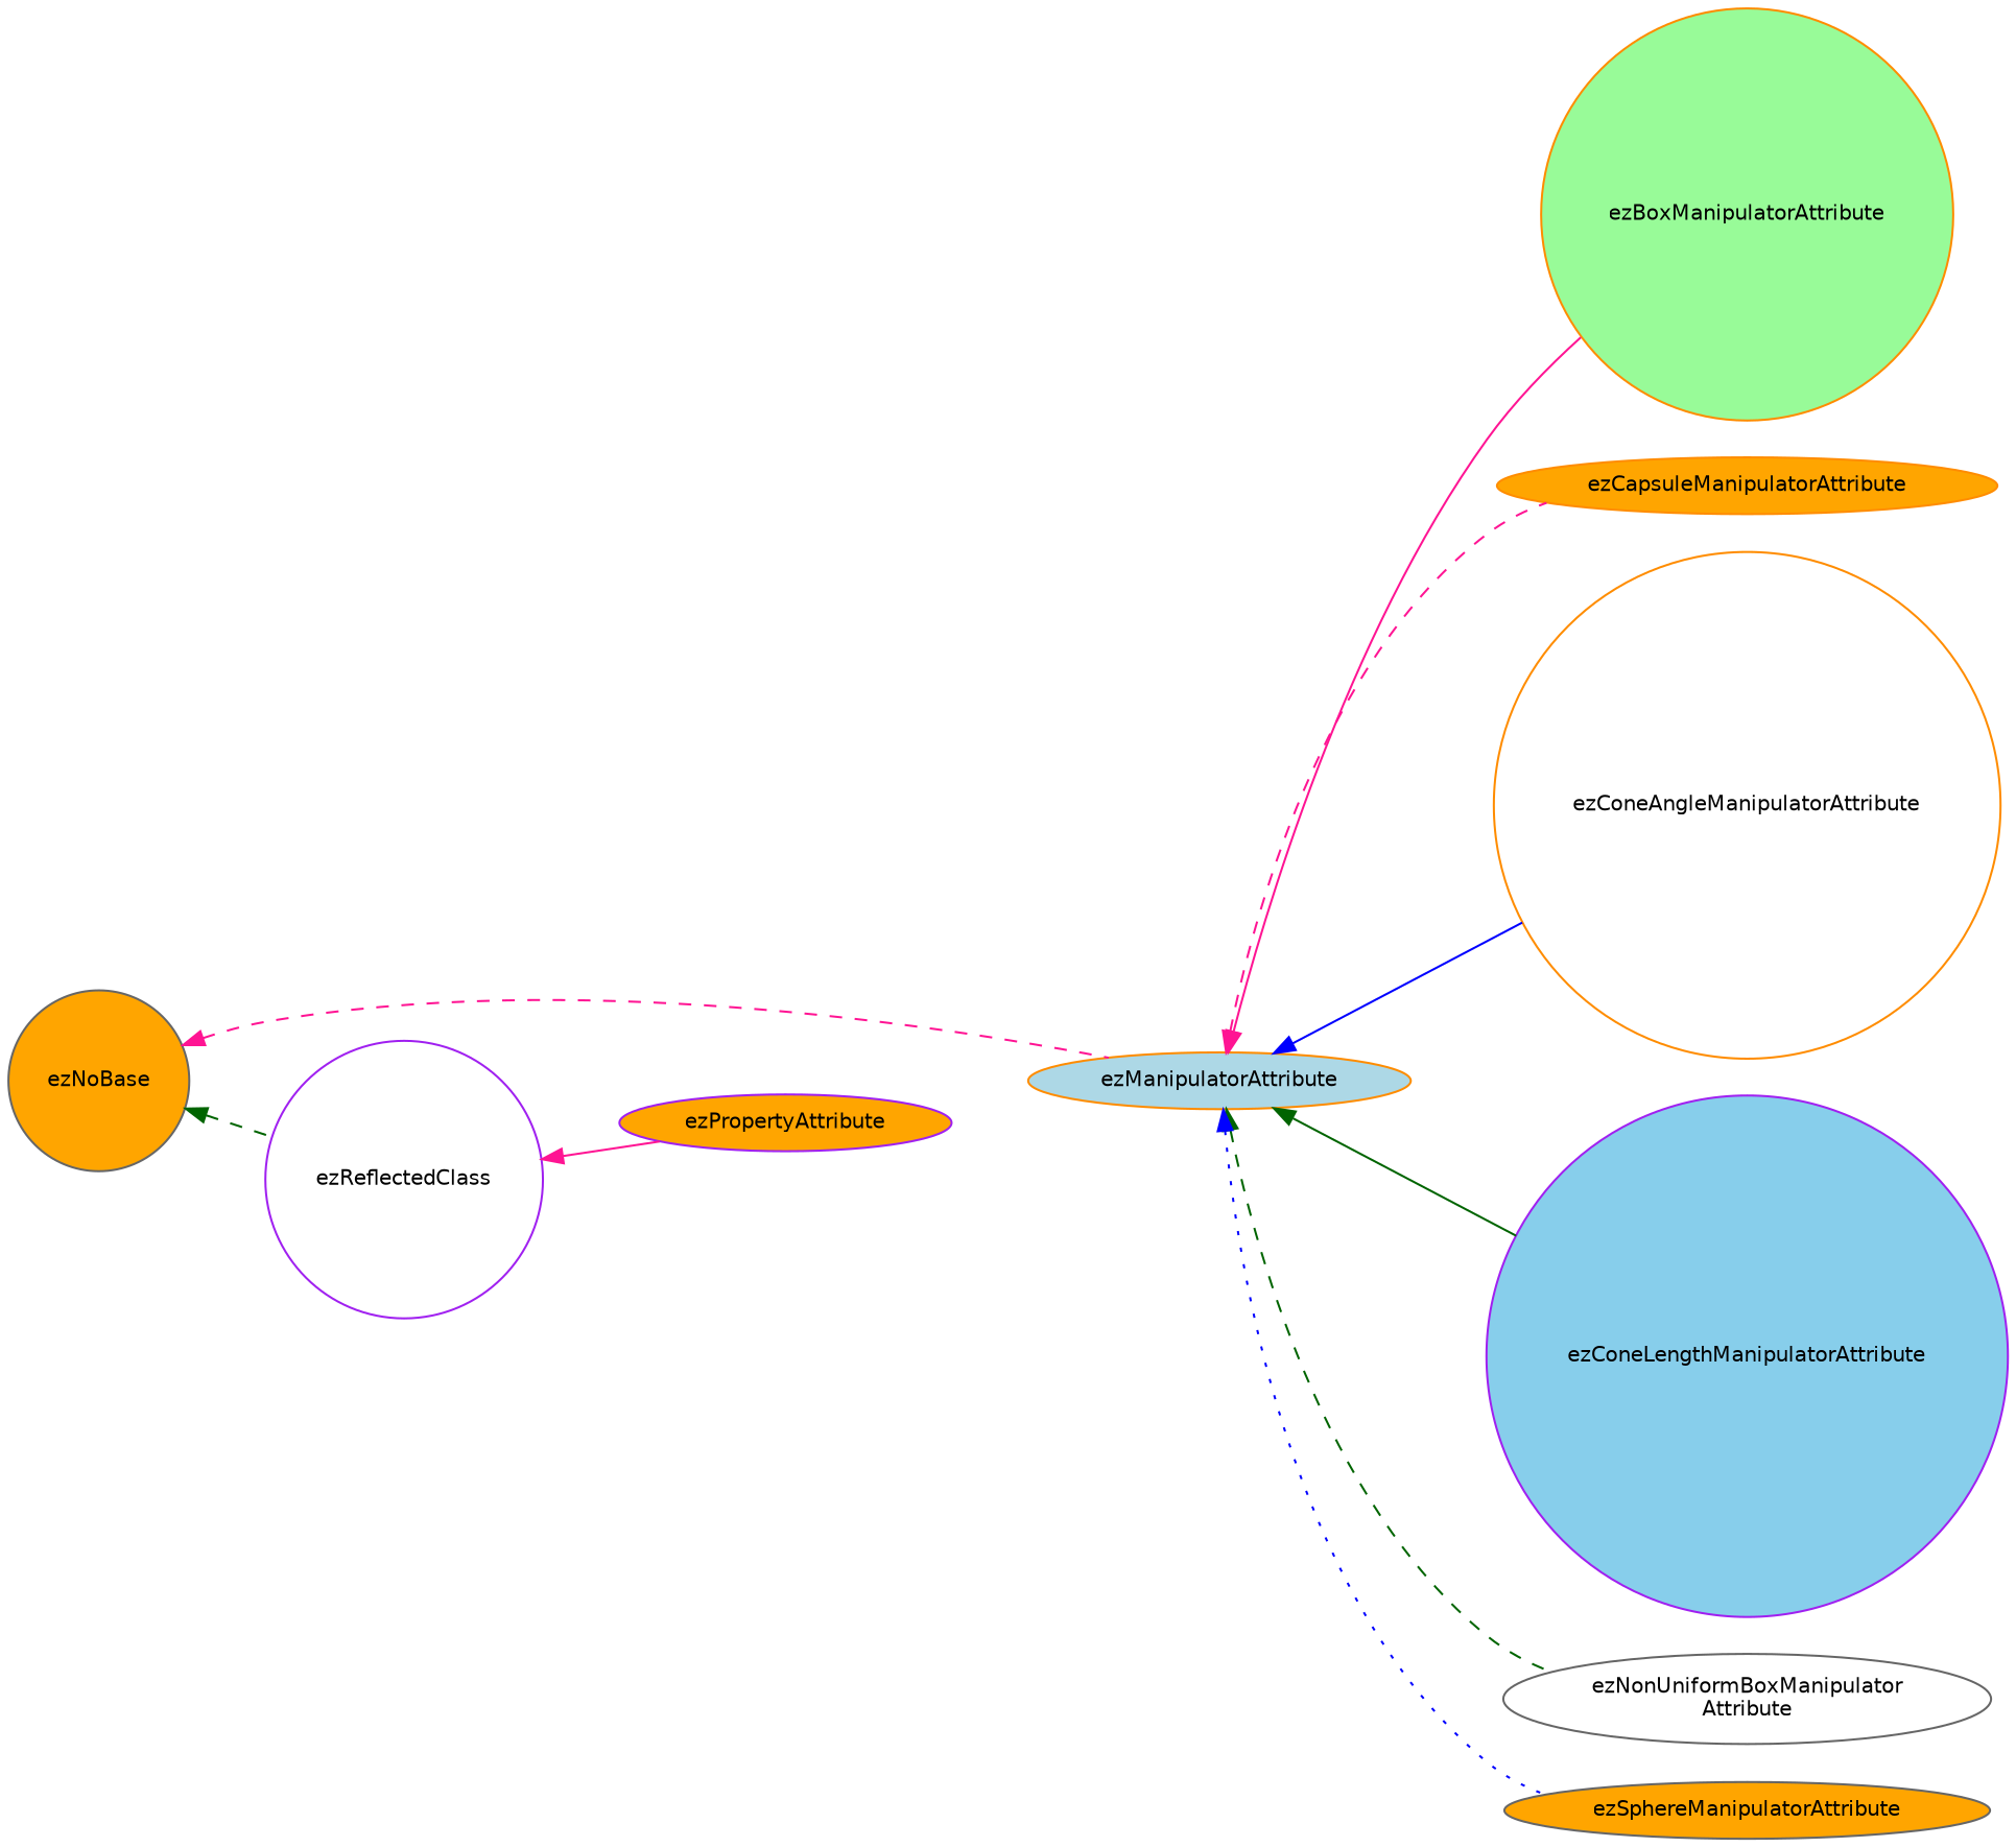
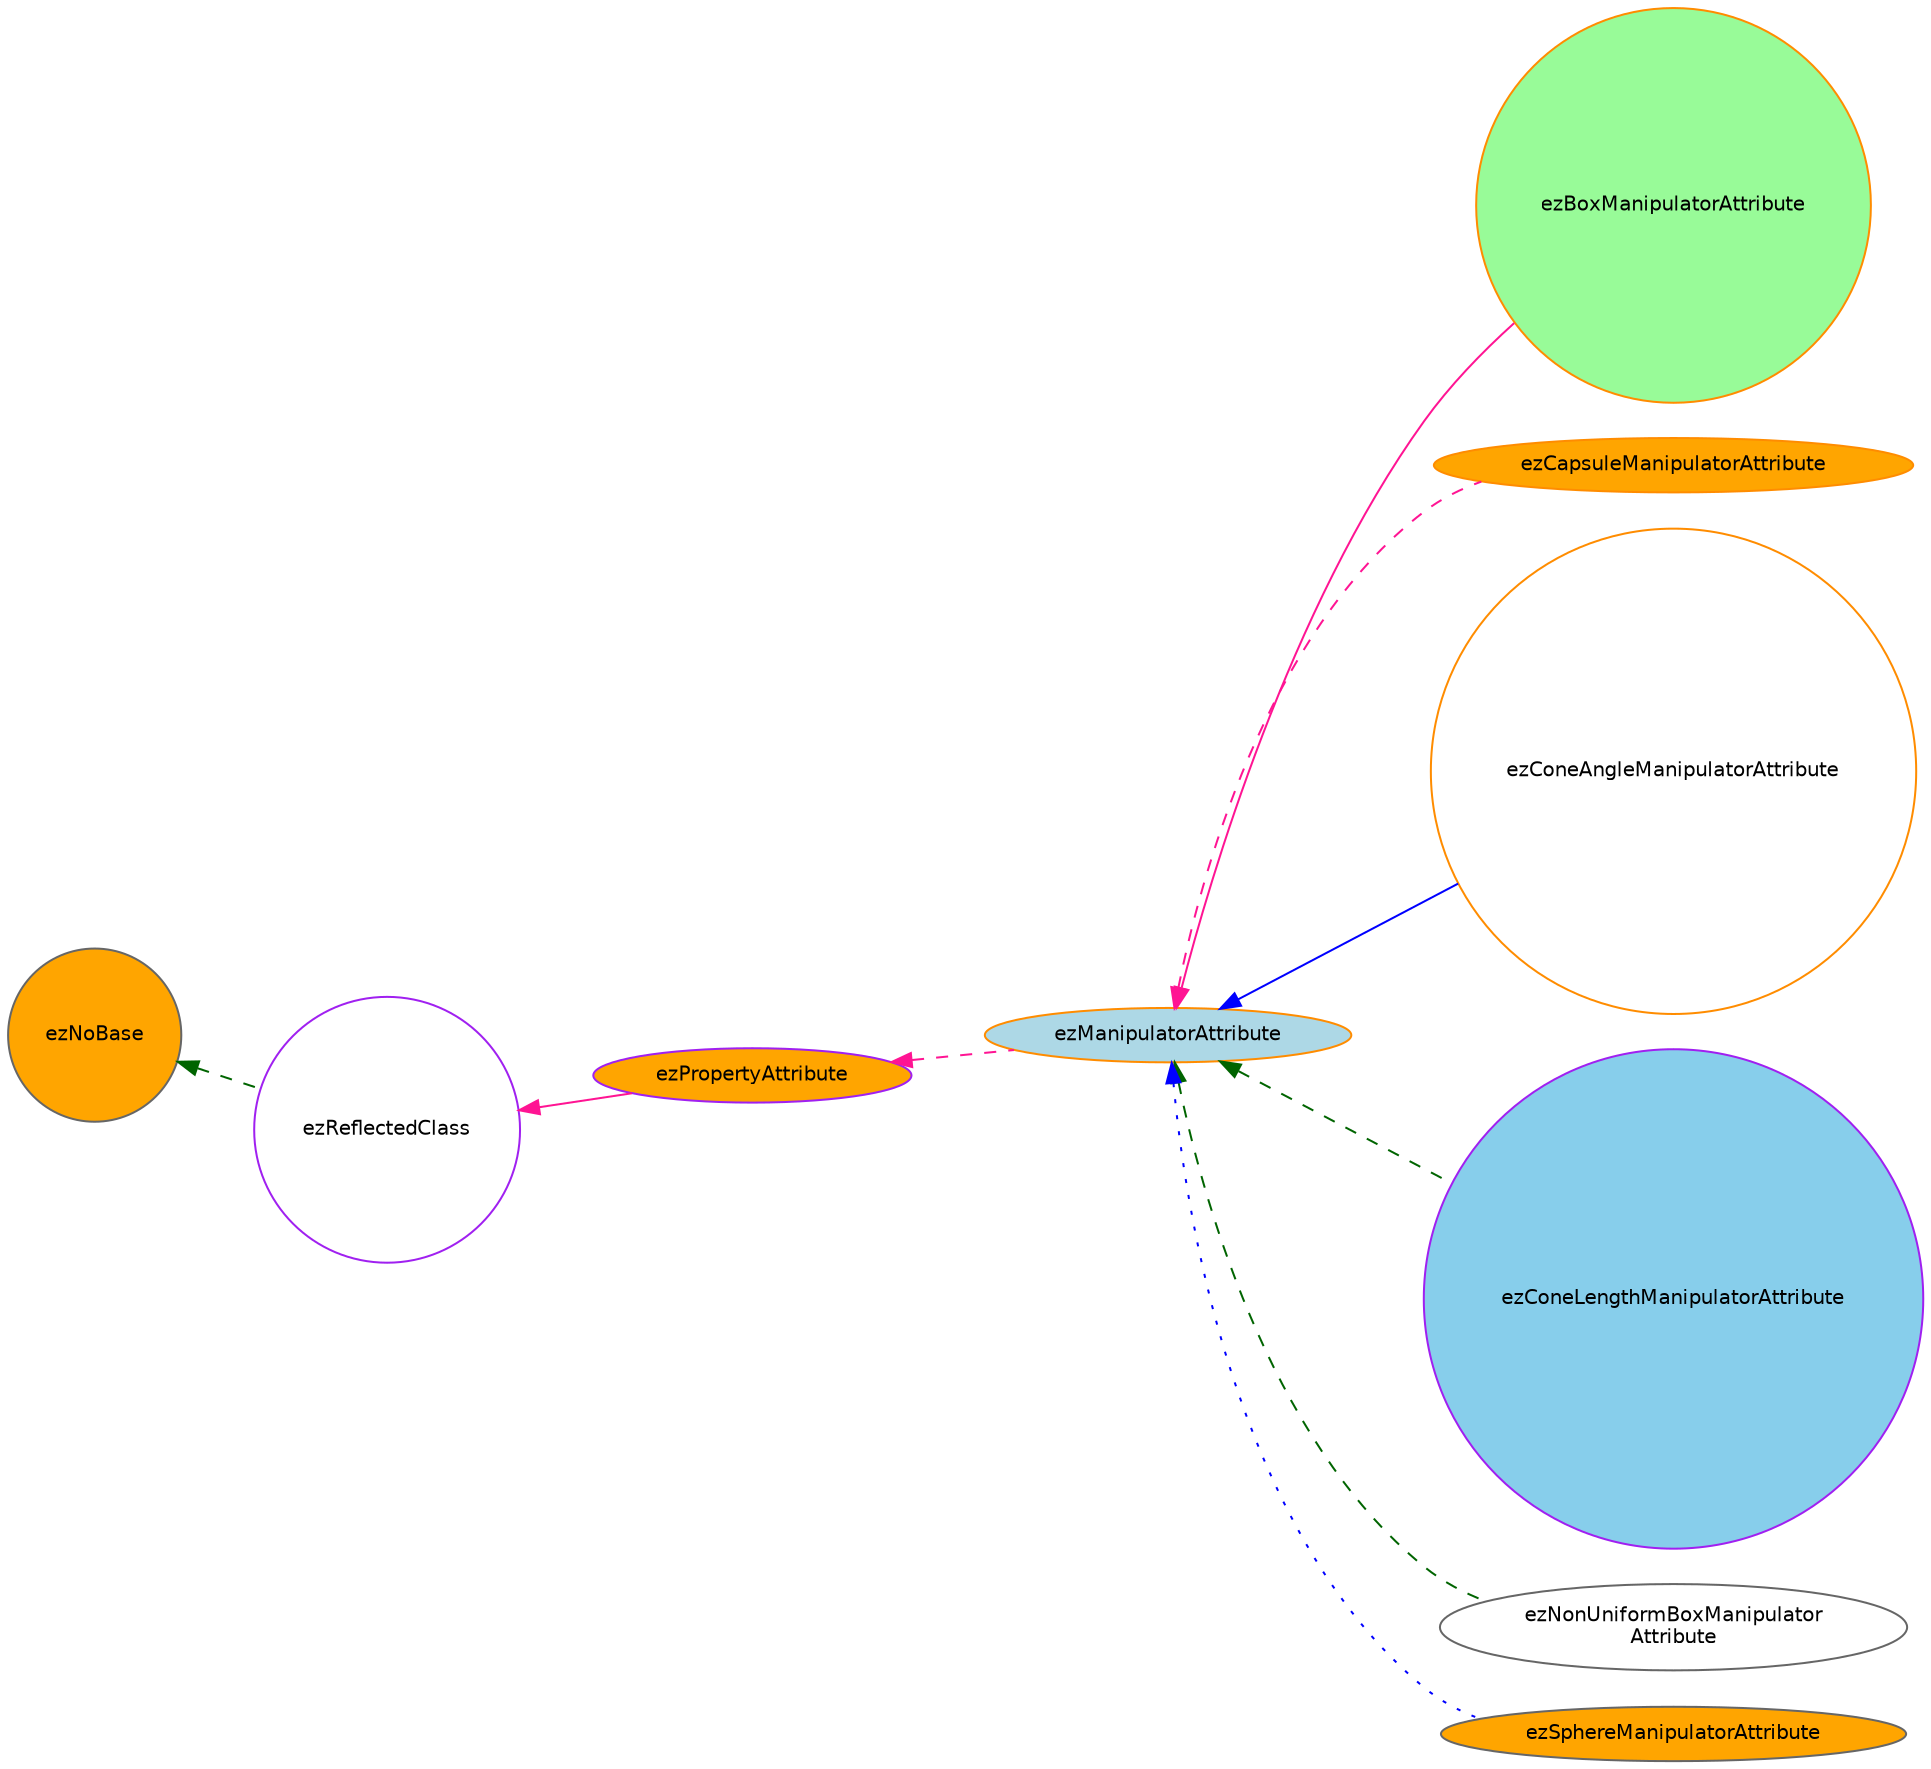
  digraph {
    rankdir=LR
    node [color=darkorange fillcolor=orange fontname=Helvetica fontsize=10 shape=ellipse style=filled]
    edge [color=deeppink dir=back fontname=Helvetica fontsize=10 labelfontname=Helvetica labelfontsize=10 style=dashed]
    n1 [fillcolor=lightblue fontcolor=black height=0.2 label=ezManipulatorAttribute width=0.4]
    n2 [fillcolor=palegreen height=0.2 label=ezBoxManipulatorAttribute shape=circle width=0.4]
    n3 [height=0.2 label=ezCapsuleManipulatorAttribute width=0.4]
    n4 [fillcolor=white height=0.2 label=ezConeAngleManipulatorAttribute shape=circle width=0.4]
    n5 [color=purple fillcolor=skyblue height=0.2 label=ezConeLengthManipulatorAttribute shape=circle width=0.4]
    n6 [color=gray40 fillcolor=white height=0.2 label="ezNonUniformBoxManipulator\lAttribute" width=0.4]
    n7 [color=gray40 height=0.2 label=ezSphereManipulatorAttribute width=0.4]
    n8 [color=purple height=0.2 label=ezPropertyAttribute width=0.4]
    n9 [color=purple fillcolor=white height=0.2 label=ezReflectedClass shape=circle width=0.4]
    n10 [color=gray40 height=0.2 label=ezNoBase shape=circle width=0.4]
    n1 -> n2 [style=solid]
    n1 -> n3
    n1 -> n4 [color=blue style=solid]
-   n1 -> n5 [color=darkgreen style=solid]
+   n1 -> n5 [color=darkgreen]
    n1 -> n6 [color=darkgreen]
    n1 -> n7 [color=blue style=dotted]
-   n10 -> n1
+   n8 -> n1
    n9 -> n8 [style=solid]
    n10 -> n9 [color=darkgreen]
  }
